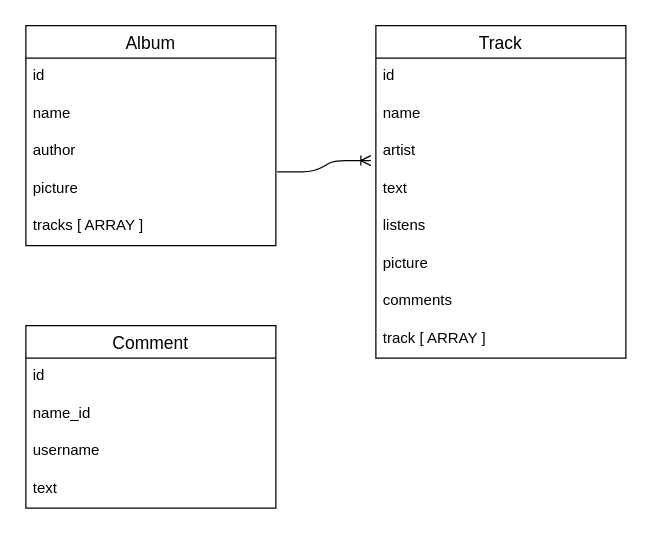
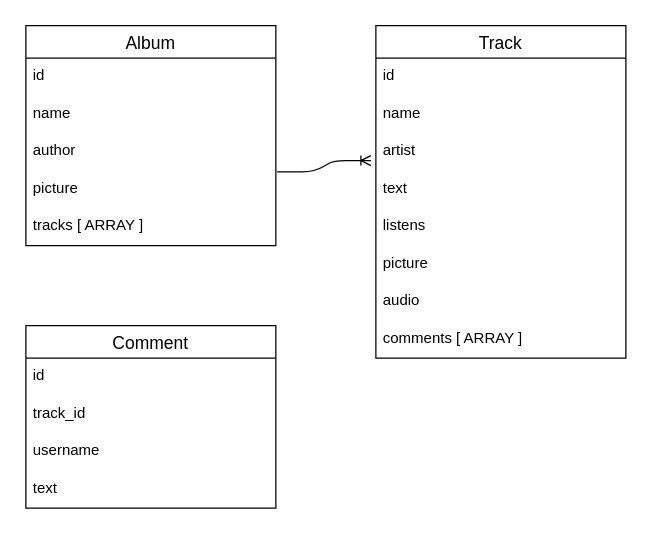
  <mxCell id="0" />
  <mxCell id="1" parent="0" />
  <mxCell id="2" value="Track" style="swimlane;fontStyle=0;childLayout=stackLayout;horizontal=1;startSize=26;horizontalStack=0;resizeParent=1;resizeParentMax=0;resizeLast=0;collapsible=1;marginBottom=0;align=center;fontSize=14;" vertex="1" parent="1"><mxGeometry x="300" y="20" width="200" height="266" as="geometry" /></mxCell>
  <mxCell id="3" value="id" style="text;strokeColor=none;fillColor=none;spacingLeft=4;spacingRight=4;overflow=hidden;rotatable=0;points=[[0,0.5],[1,0.5]];portConstraint=eastwest;fontSize=12;" vertex="1" parent="2"><mxGeometry y="26" width="200" height="30" as="geometry" /></mxCell>
  <mxCell id="4" value="name" style="text;strokeColor=none;fillColor=none;spacingLeft=4;spacingRight=4;overflow=hidden;rotatable=0;points=[[0,0.5],[1,0.5]];portConstraint=eastwest;fontSize=12;" vertex="1" parent="2"><mxGeometry y="56" width="200" height="30" as="geometry" /></mxCell>
  <mxCell id="5" value="artist" style="text;strokeColor=none;fillColor=none;spacingLeft=4;spacingRight=4;overflow=hidden;rotatable=0;points=[[0,0.5],[1,0.5]];portConstraint=eastwest;fontSize=12;" vertex="1" parent="2"><mxGeometry y="86" width="200" height="30" as="geometry" /></mxCell>
  <mxCell id="6" value="text" style="text;strokeColor=none;fillColor=none;spacingLeft=4;spacingRight=4;overflow=hidden;rotatable=0;points=[[0,0.5],[1,0.5]];portConstraint=eastwest;fontSize=12;" vertex="1" parent="2"><mxGeometry y="116" width="200" height="30" as="geometry" /></mxCell>
  <mxCell id="7" value="listens" style="text;strokeColor=none;fillColor=none;spacingLeft=4;spacingRight=4;overflow=hidden;rotatable=0;points=[[0,0.5],[1,0.5]];portConstraint=eastwest;fontSize=12;" vertex="1" parent="2"><mxGeometry y="146" width="200" height="30" as="geometry" /></mxCell>
  <mxCell id="8" value="picture" style="text;strokeColor=none;fillColor=none;spacingLeft=4;spacingRight=4;overflow=hidden;rotatable=0;points=[[0,0.5],[1,0.5]];portConstraint=eastwest;fontSize=12;" vertex="1" parent="2"><mxGeometry y="176" width="200" height="30" as="geometry" /></mxCell>
- <mxCell id="9" value="comments" style="text;strokeColor=none;fillColor=none;spacingLeft=4;spacingRight=4;overflow=hidden;rotatable=0;points=[[0,0.5],[1,0.5]];portConstraint=eastwest;fontSize=12;" vertex="1" parent="2"><mxGeometry y="206" width="200" height="30" as="geometry" /></mxCell>
- <mxCell id="10" value="track [ ARRAY ]" style="text;strokeColor=none;fillColor=none;spacingLeft=4;spacingRight=4;overflow=hidden;rotatable=0;points=[[0,0.5],[1,0.5]];portConstraint=eastwest;fontSize=12;" vertex="1" parent="2"><mxGeometry y="236" width="200" height="30" as="geometry" /></mxCell>
+ <mxCell id="9" value="audio" style="text;strokeColor=none;fillColor=none;spacingLeft=4;spacingRight=4;overflow=hidden;rotatable=0;points=[[0,0.5],[1,0.5]];portConstraint=eastwest;fontSize=12;" vertex="1" parent="2"><mxGeometry y="206" width="200" height="30" as="geometry" /></mxCell>
+ <mxCell id="10" value="comments [ ARRAY ]" style="text;strokeColor=none;fillColor=none;spacingLeft=4;spacingRight=4;overflow=hidden;rotatable=0;points=[[0,0.5],[1,0.5]];portConstraint=eastwest;fontSize=12;" vertex="1" parent="2"><mxGeometry y="236" width="200" height="30" as="geometry" /></mxCell>
  <mxCell id="11" value="Comment" style="swimlane;fontStyle=0;childLayout=stackLayout;horizontal=1;startSize=26;horizontalStack=0;resizeParent=1;resizeParentMax=0;resizeLast=0;collapsible=1;marginBottom=0;align=center;fontSize=14;" vertex="1" parent="1"><mxGeometry x="20" y="260" width="200" height="146" as="geometry" /></mxCell>
  <mxCell id="12" value="id" style="text;strokeColor=none;fillColor=none;spacingLeft=4;spacingRight=4;overflow=hidden;rotatable=0;points=[[0,0.5],[1,0.5]];portConstraint=eastwest;fontSize=12;" vertex="1" parent="11"><mxGeometry y="26" width="200" height="30" as="geometry" /></mxCell>
- <mxCell id="13" value="name_id" style="text;strokeColor=none;fillColor=none;spacingLeft=4;spacingRight=4;overflow=hidden;rotatable=0;points=[[0,0.5],[1,0.5]];portConstraint=eastwest;fontSize=12;" vertex="1" parent="11"><mxGeometry y="56" width="200" height="30" as="geometry" /></mxCell>
+ <mxCell id="13" value="track_id" style="text;strokeColor=none;fillColor=none;spacingLeft=4;spacingRight=4;overflow=hidden;rotatable=0;points=[[0,0.5],[1,0.5]];portConstraint=eastwest;fontSize=12;" vertex="1" parent="11"><mxGeometry y="56" width="200" height="30" as="geometry" /></mxCell>
  <mxCell id="14" value="username" style="text;strokeColor=none;fillColor=none;spacingLeft=4;spacingRight=4;overflow=hidden;rotatable=0;points=[[0,0.5],[1,0.5]];portConstraint=eastwest;fontSize=12;" vertex="1" parent="11"><mxGeometry y="86" width="200" height="30" as="geometry" /></mxCell>
  <mxCell id="15" value="text" style="text;strokeColor=none;fillColor=none;spacingLeft=4;spacingRight=4;overflow=hidden;rotatable=0;points=[[0,0.5],[1,0.5]];portConstraint=eastwest;fontSize=12;" vertex="1" parent="11"><mxGeometry y="116" width="200" height="30" as="geometry" /></mxCell>
  <mxCell id="16" value="Album" style="swimlane;fontStyle=0;childLayout=stackLayout;horizontal=1;startSize=26;horizontalStack=0;resizeParent=1;resizeParentMax=0;resizeLast=0;collapsible=1;marginBottom=0;align=center;fontSize=14;" vertex="1" parent="1"><mxGeometry x="20" y="20" width="200" height="176" as="geometry" /></mxCell>
  <mxCell id="17" value="id" style="text;strokeColor=none;fillColor=none;spacingLeft=4;spacingRight=4;overflow=hidden;rotatable=0;points=[[0,0.5],[1,0.5]];portConstraint=eastwest;fontSize=12;" vertex="1" parent="16"><mxGeometry y="26" width="200" height="30" as="geometry" /></mxCell>
  <mxCell id="18" value="name" style="text;strokeColor=none;fillColor=none;spacingLeft=4;spacingRight=4;overflow=hidden;rotatable=0;points=[[0,0.5],[1,0.5]];portConstraint=eastwest;fontSize=12;" vertex="1" parent="16"><mxGeometry y="56" width="200" height="30" as="geometry" /></mxCell>
  <mxCell id="19" value="author" style="text;strokeColor=none;fillColor=none;spacingLeft=4;spacingRight=4;overflow=hidden;rotatable=0;points=[[0,0.5],[1,0.5]];portConstraint=eastwest;fontSize=12;" vertex="1" parent="16"><mxGeometry y="86" width="200" height="30" as="geometry" /></mxCell>
  <mxCell id="20" value="picture" style="text;strokeColor=none;fillColor=none;spacingLeft=4;spacingRight=4;overflow=hidden;rotatable=0;points=[[0,0.5],[1,0.5]];portConstraint=eastwest;fontSize=12;" vertex="1" parent="16"><mxGeometry y="116" width="200" height="30" as="geometry" /></mxCell>
  <mxCell id="21" value="tracks [ ARRAY ]" style="text;strokeColor=none;fillColor=none;spacingLeft=4;spacingRight=4;overflow=hidden;rotatable=0;points=[[0,0.5],[1,0.5]];portConstraint=eastwest;fontSize=12;" vertex="1" parent="16"><mxGeometry y="146" width="200" height="30" as="geometry" /></mxCell>
  <mxCell id="22" value="" style="edgeStyle=entityRelationEdgeStyle;fontSize=12;html=1;endArrow=ERoneToMany;entryX=-0.02;entryY=0.733;entryDx=0;entryDy=0;entryPerimeter=0;exitX=1.005;exitY=0.033;exitDx=0;exitDy=0;exitPerimeter=0;" edge="1" parent="1" source="20" target="5"><mxGeometry width="100" height="100" relative="1" as="geometry"><mxPoint x="310" y="260" as="sourcePoint" /><mxPoint x="410" y="160" as="targetPoint" /></mxGeometry></mxCell>
